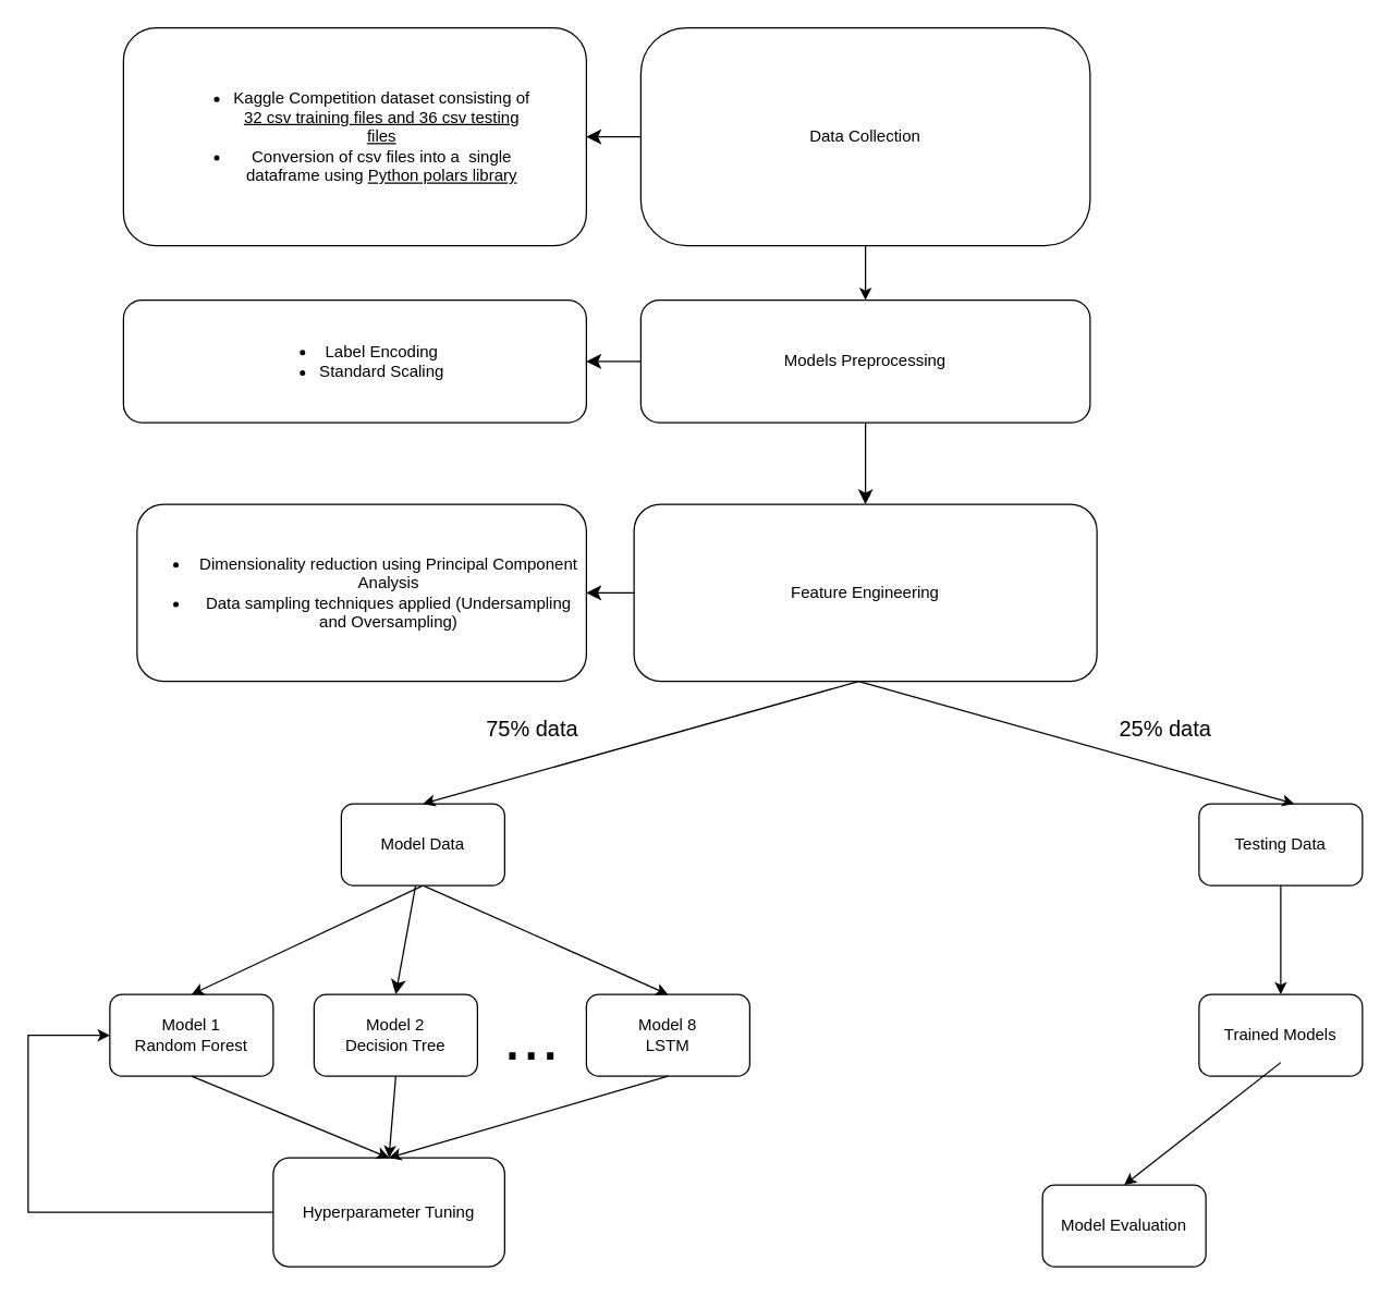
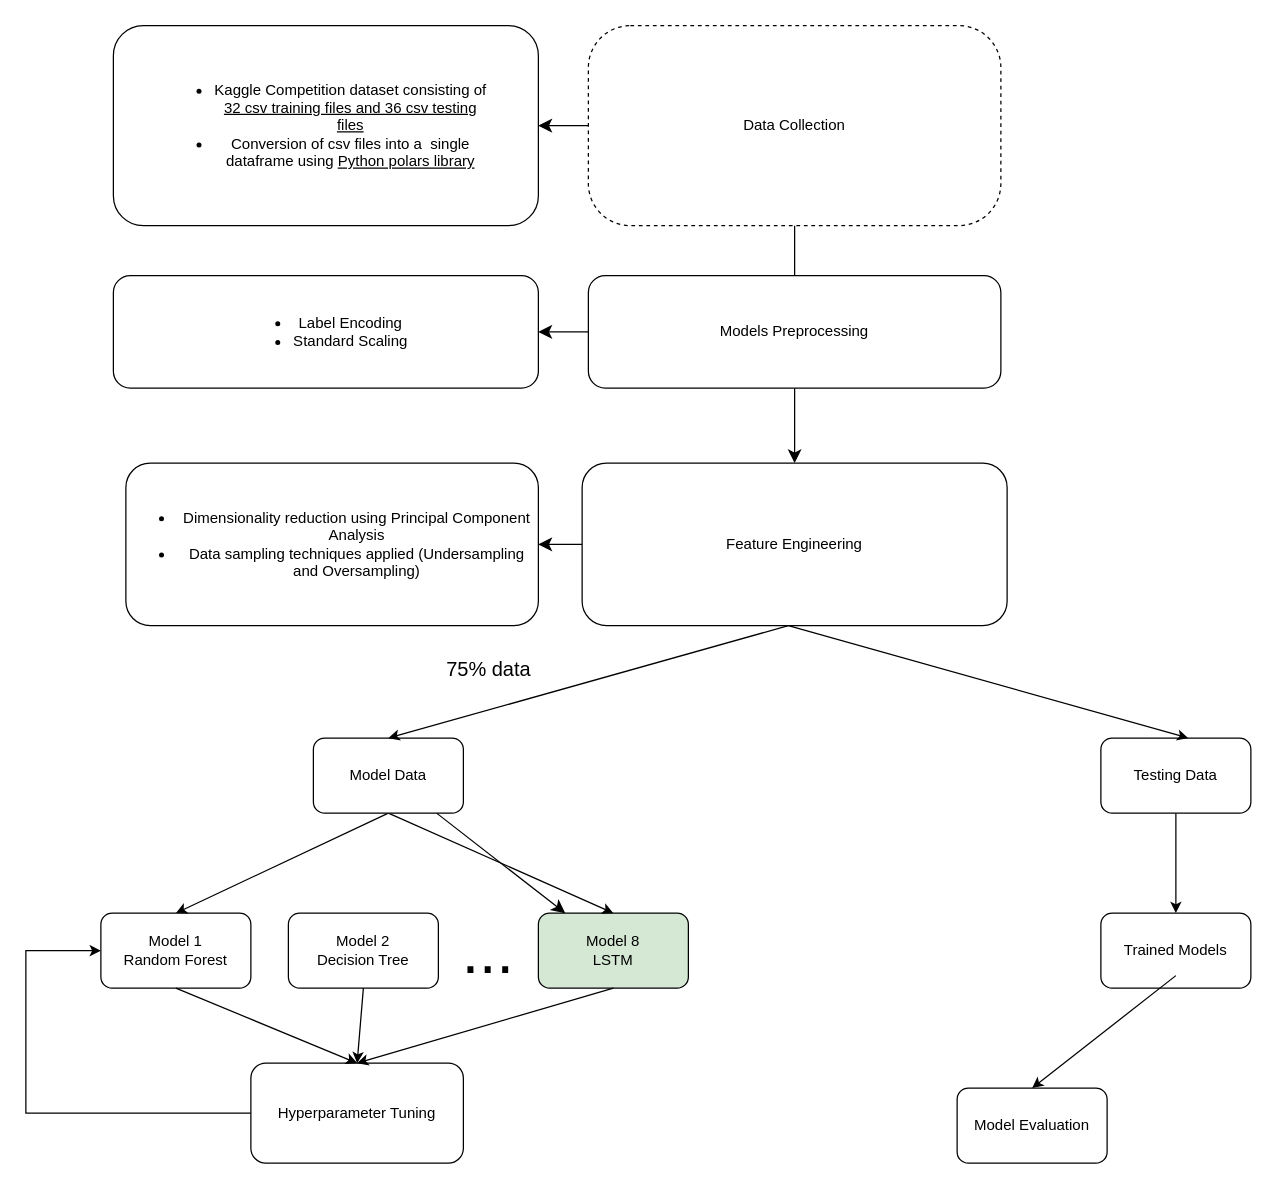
  <mxCell id="0" />
  <mxCell id="1" parent="0" />
  <mxCell id="2" value="" style="edgeStyle=none;curved=1;rounded=0;orthogonalLoop=1;jettySize=auto;html=1;fontSize=12;startSize=8;endSize=8;" edge="1" parent="1" source="3" target="32"><mxGeometry relative="1" as="geometry" /></mxCell>
- <mxCell id="3" value="&lt;div&gt;Data Collection&lt;/div&gt;" style="rounded=1;whiteSpace=wrap;html=1;arcSize=21;" parent="1" vertex="1"><mxGeometry x="470" y="20" width="330" height="160" as="geometry" /></mxCell>
+ <mxCell id="3" value="&lt;div&gt;Data Collection&lt;/div&gt;" style="rounded=1;whiteSpace=wrap;html=1;arcSize=21;dashed=1;" parent="1" vertex="1"><mxGeometry x="470" y="20" width="330" height="160" as="geometry" /></mxCell>
  <mxCell id="4" value="" style="edgeStyle=none;curved=1;rounded=0;orthogonalLoop=1;jettySize=auto;html=1;fontSize=12;startSize=8;endSize=8;" edge="1" parent="1" source="5" target="34"><mxGeometry relative="1" as="geometry" /></mxCell>
  <mxCell id="5" value="&lt;div&gt;Feature Engineering&lt;/div&gt;" style="rounded=1;whiteSpace=wrap;html=1;" parent="1" vertex="1"><mxGeometry x="465" y="370" width="340" height="130" as="geometry" /></mxCell>
  <mxCell id="6" value="&lt;div&gt;Model 1&lt;/div&gt;&lt;div&gt;&lt;span style=&quot;white-space: pre;&quot;&gt;Random Forest&lt;/span&gt;&lt;/div&gt;" style="whiteSpace=wrap;html=1;rounded=1;" parent="1" vertex="1"><mxGeometry x="80" y="730" width="120" height="60" as="geometry" /></mxCell>
  <mxCell id="7" value="&lt;div&gt;Model 2&lt;/div&gt;&lt;div&gt;Decision Tree&lt;br&gt;&lt;/div&gt;" style="rounded=1;whiteSpace=wrap;html=1;" parent="1" vertex="1"><mxGeometry x="230" y="730" width="120" height="60" as="geometry" /></mxCell>
  <mxCell id="8" value="" style="endArrow=classic;html=1;rounded=0;entryX=0.5;entryY=0;entryDx=0;entryDy=0;exitX=0.5;exitY=1;exitDx=0;exitDy=0;" parent="1" source="14" target="6" edge="1"><mxGeometry width="50" height="50" relative="1" as="geometry"><mxPoint x="210" y="640" as="sourcePoint" /><mxPoint x="270" y="740" as="targetPoint" /></mxGeometry></mxCell>
- <mxCell id="9" value="&lt;div&gt;Model 8&lt;/div&gt;&lt;div&gt;LSTM&lt;br&gt;&lt;/div&gt;" style="rounded=1;whiteSpace=wrap;html=1;" parent="1" vertex="1"><mxGeometry x="430" y="730" width="120" height="60" as="geometry" /></mxCell>
+ <mxCell id="9" value="&lt;div&gt;Model 8&lt;/div&gt;&lt;div&gt;LSTM&lt;br&gt;&lt;/div&gt;" style="rounded=1;whiteSpace=wrap;html=1;fillColor=#d5e8d4;" parent="1" vertex="1"><mxGeometry x="430" y="730" width="120" height="60" as="geometry" /></mxCell>
  <mxCell id="10" value="" style="endArrow=classic;html=1;rounded=0;entryX=0.5;entryY=0;entryDx=0;entryDy=0;" parent="1" target="9" edge="1"><mxGeometry width="50" height="50" relative="1" as="geometry"><mxPoint x="310" y="650" as="sourcePoint" /><mxPoint x="270" y="740" as="targetPoint" /></mxGeometry></mxCell>
  <mxCell id="11" value="&lt;font style=&quot;font-size: 50px;&quot;&gt;...&lt;/font&gt;" style="text;html=1;align=center;verticalAlign=middle;whiteSpace=wrap;rounded=0;" parent="1" vertex="1"><mxGeometry x="360" y="730" width="60" height="60" as="geometry" /></mxCell>
  <mxCell id="12" value="Trained Models" style="rounded=1;whiteSpace=wrap;html=1;" parent="1" vertex="1"><mxGeometry x="880" y="730" width="120" height="60" as="geometry" /></mxCell>
  <mxCell id="13" value="" style="endArrow=classic;html=1;rounded=0;entryX=0.5;entryY=0;entryDx=0;entryDy=0;" parent="1" target="12" edge="1"><mxGeometry width="50" height="50" relative="1" as="geometry"><mxPoint x="940" y="650" as="sourcePoint" /><mxPoint x="990" y="600" as="targetPoint" /></mxGeometry></mxCell>
  <mxCell id="14" value="Model Data" style="rounded=1;whiteSpace=wrap;html=1;" parent="1" vertex="1"><mxGeometry x="250" y="590" width="120" height="60" as="geometry" /></mxCell>
  <mxCell id="15" value="Testing Data" style="rounded=1;whiteSpace=wrap;html=1;" parent="1" vertex="1"><mxGeometry x="880" y="590" width="120" height="60" as="geometry" /></mxCell>
  <mxCell id="16" value="" style="endArrow=classic;html=1;rounded=0;" parent="1" edge="1"><mxGeometry width="50" height="50" relative="1" as="geometry"><mxPoint x="630" y="500" as="sourcePoint" /><mxPoint x="310" y="590" as="targetPoint" /></mxGeometry></mxCell>
  <mxCell id="17" value="" style="endArrow=classic;html=1;rounded=0;" parent="1" edge="1"><mxGeometry width="50" height="50" relative="1" as="geometry"><mxPoint x="630" y="500" as="sourcePoint" /><mxPoint x="950" y="590" as="targetPoint" /></mxGeometry></mxCell>
  <mxCell id="18" value="Hyperparameter Tuning" style="rounded=1;whiteSpace=wrap;html=1;" parent="1" vertex="1"><mxGeometry x="200" y="850" width="170" height="80" as="geometry" /></mxCell>
  <mxCell id="19" value="" style="endArrow=classic;html=1;rounded=0;entryX=0.5;entryY=0;entryDx=0;entryDy=0;" parent="1" edge="1"><mxGeometry width="50" height="50" relative="1" as="geometry"><mxPoint x="290" y="790" as="sourcePoint" /><mxPoint x="285" y="850" as="targetPoint" /></mxGeometry></mxCell>
  <mxCell id="20" value="" style="endArrow=classic;html=1;rounded=0;entryX=0.5;entryY=0;entryDx=0;entryDy=0;exitX=0.5;exitY=1;exitDx=0;exitDy=0;" parent="1" source="6" edge="1"><mxGeometry width="50" height="50" relative="1" as="geometry"><mxPoint x="140" y="800" as="sourcePoint" /><mxPoint x="285" y="850" as="targetPoint" /></mxGeometry></mxCell>
  <mxCell id="21" value="" style="endArrow=classic;html=1;rounded=0;entryX=0.5;entryY=0;entryDx=0;entryDy=0;" parent="1" edge="1"><mxGeometry width="50" height="50" relative="1" as="geometry"><mxPoint x="490" y="790" as="sourcePoint" /><mxPoint x="285" y="850" as="targetPoint" /></mxGeometry></mxCell>
  <mxCell id="22" value="" style="endArrow=classic;html=1;rounded=0;entryX=0;entryY=0.5;entryDx=0;entryDy=0;exitX=0;exitY=0.5;exitDx=0;exitDy=0;" parent="1" target="6" edge="1" source="18"><mxGeometry width="50" height="50" relative="1" as="geometry"><mxPoint x="220" y="880" as="sourcePoint" /><mxPoint x="20" y="720" as="targetPoint" /><Array as="points"><mxPoint x="70" y="890" /><mxPoint x="40" y="890" /><mxPoint x="20" y="890" /><mxPoint x="20" y="760" /></Array></mxGeometry></mxCell>
  <mxCell id="23" value="Model Evaluation" style="rounded=1;whiteSpace=wrap;html=1;" parent="1" vertex="1"><mxGeometry x="765" y="870" width="120" height="60" as="geometry" /></mxCell>
  <mxCell id="24" value="" style="endArrow=classic;html=1;rounded=0;entryX=0.5;entryY=0;entryDx=0;entryDy=0;" parent="1" target="23" edge="1"><mxGeometry width="50" height="50" relative="1" as="geometry"><mxPoint x="940" y="780" as="sourcePoint" /><mxPoint x="990" y="730" as="targetPoint" /></mxGeometry></mxCell>
- <mxCell id="25" value="" style="endArrow=classic;html=1;rounded=0;exitX=0.5;exitY=1;exitDx=0;exitDy=0;" edge="1" parent="1" source="3" target="28"><mxGeometry width="50" height="50" relative="1" as="geometry"><mxPoint x="900" y="280" as="sourcePoint" /><mxPoint x="900" y="370" as="targetPoint" /><Array as="points" /></mxGeometry></mxCell>
+ <mxCell id="25" value="" style="endArrow=none;html=1;rounded=0;exitX=0.5;exitY=1;exitDx=0;exitDy=0;" edge="1" parent="1" source="3" target="28"><mxGeometry width="50" height="50" relative="1" as="geometry"><mxPoint x="900" y="280" as="sourcePoint" /><mxPoint x="900" y="370" as="targetPoint" /><Array as="points" /></mxGeometry></mxCell>
  <mxCell id="26" style="edgeStyle=none;curved=1;rounded=0;orthogonalLoop=1;jettySize=auto;html=1;entryX=0.5;entryY=0;entryDx=0;entryDy=0;fontSize=12;startSize=8;endSize=8;" edge="1" parent="1" source="28" target="5"><mxGeometry relative="1" as="geometry" /></mxCell>
  <mxCell id="27" value="" style="edgeStyle=none;curved=1;rounded=0;orthogonalLoop=1;jettySize=auto;html=1;fontSize=12;startSize=8;endSize=8;" edge="1" parent="1" source="28" target="33"><mxGeometry relative="1" as="geometry" /></mxCell>
  <mxCell id="28" value="&lt;div&gt;Models Preprocessing&lt;/div&gt;" style="rounded=1;whiteSpace=wrap;html=1;" parent="1" vertex="1"><mxGeometry x="470" y="220" width="330" height="90" as="geometry" /></mxCell>
  <mxCell id="29" value="&lt;div&gt;75% data&lt;/div&gt;" style="text;html=1;align=center;verticalAlign=middle;resizable=0;points=[];autosize=1;strokeColor=none;fillColor=none;fontSize=16;" vertex="1" parent="1"><mxGeometry x="345" y="520" width="90" height="30" as="geometry" /></mxCell>
- <mxCell id="30" value="&lt;div&gt;25% data&lt;/div&gt;" style="text;html=1;align=center;verticalAlign=middle;resizable=0;points=[];autosize=1;strokeColor=none;fillColor=none;fontSize=16;" vertex="1" parent="1"><mxGeometry x="810" y="520" width="90" height="30" as="geometry" /></mxCell>
- <mxCell id="31" style="edgeStyle=none;curved=1;rounded=0;orthogonalLoop=1;jettySize=auto;html=1;fontSize=12;startSize=8;endSize=8;entryX=0.5;entryY=0;entryDx=0;entryDy=0;" edge="1" parent="1" source="14" target="7"><mxGeometry relative="1" as="geometry"><mxPoint x="300" y="770" as="targetPoint" /></mxGeometry></mxCell>
+ <mxCell id="31" style="edgeStyle=none;curved=1;rounded=0;orthogonalLoop=1;jettySize=auto;html=1;fontSize=12;startSize=8;endSize=8;" edge="1" parent="1" source="14" target="9"><mxGeometry relative="1" as="geometry"><mxPoint x="300" y="770" as="targetPoint" /></mxGeometry></mxCell>
  <mxCell id="32" value="&lt;blockquote&gt;&lt;ul&gt;&lt;li&gt;Kaggle Competition dataset consisting of &lt;u&gt;32 csv training files and 36 csv testing files&lt;/u&gt;&lt;/li&gt;&lt;li&gt;Conversion of csv files into a&amp;nbsp; single dataframe using &lt;u&gt;Python polars library&lt;/u&gt;&lt;/li&gt;&lt;/ul&gt;&lt;/blockquote&gt;" style="rounded=1;whiteSpace=wrap;html=1;" vertex="1" parent="1"><mxGeometry x="90" y="20" width="340" height="160" as="geometry" /></mxCell>
  <mxCell id="33" value="&lt;ul&gt;&lt;li&gt;Label Encoding&lt;/li&gt;&lt;li&gt;Standard Scaling&lt;br&gt;&lt;/li&gt;&lt;/ul&gt;" style="rounded=1;whiteSpace=wrap;html=1;" vertex="1" parent="1"><mxGeometry x="90" y="220" width="340" height="90" as="geometry" /></mxCell>
  <mxCell id="34" value="&lt;ul&gt;&lt;li&gt;Dimensionality reduction using Principal Component Analysis&lt;/li&gt;&lt;li&gt;Data sampling techniques applied (Undersampling and Oversampling)&lt;br&gt;&lt;/li&gt;&lt;/ul&gt;" style="rounded=1;whiteSpace=wrap;html=1;" vertex="1" parent="1"><mxGeometry x="100" y="370" width="330" height="130" as="geometry" /></mxCell>
